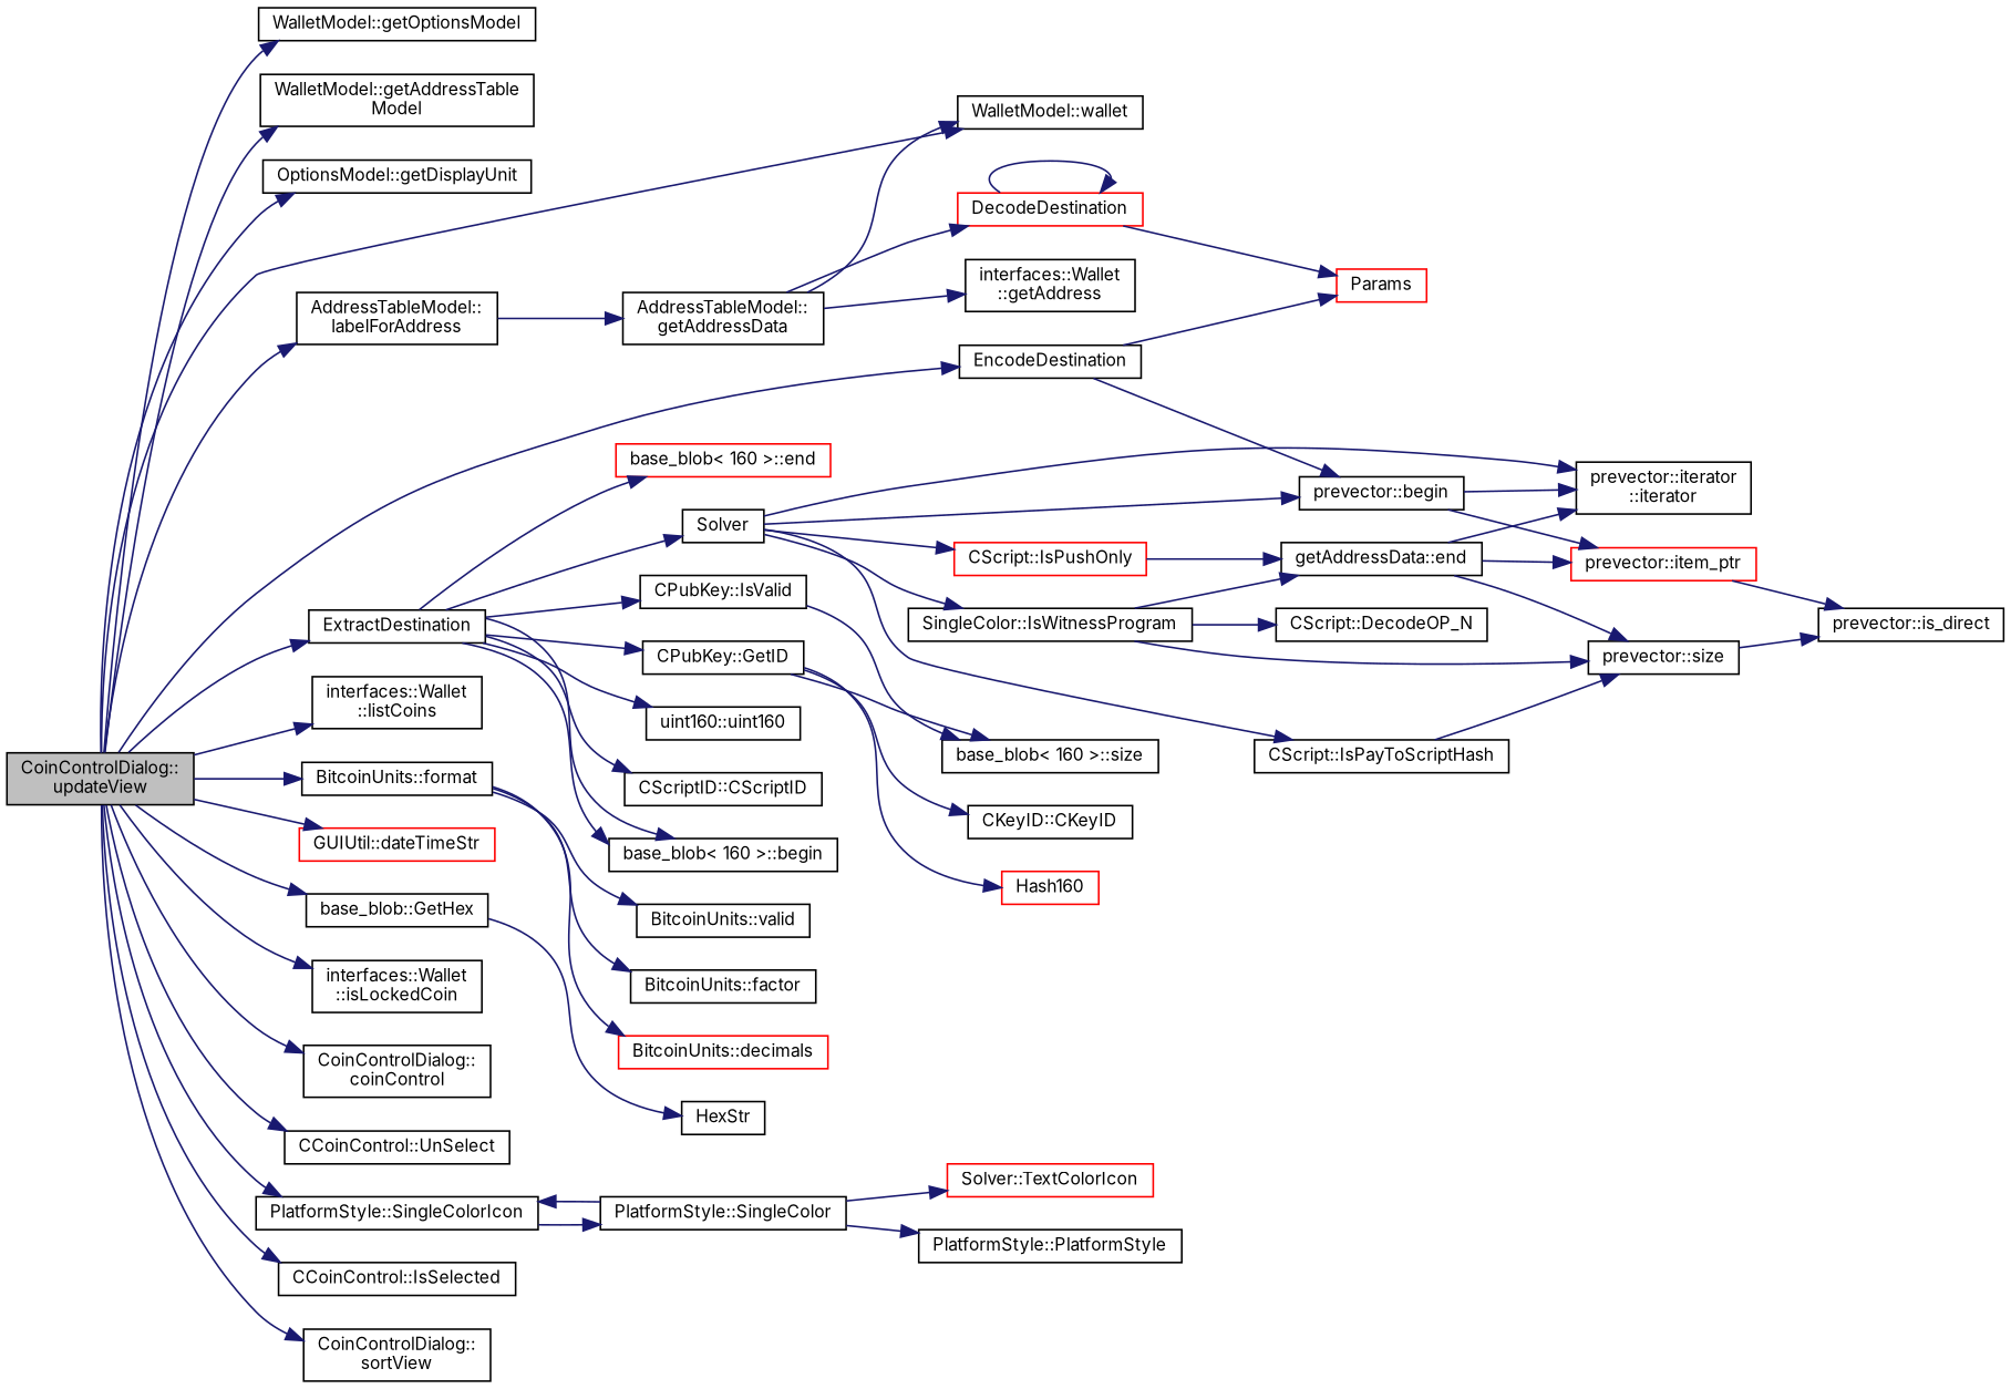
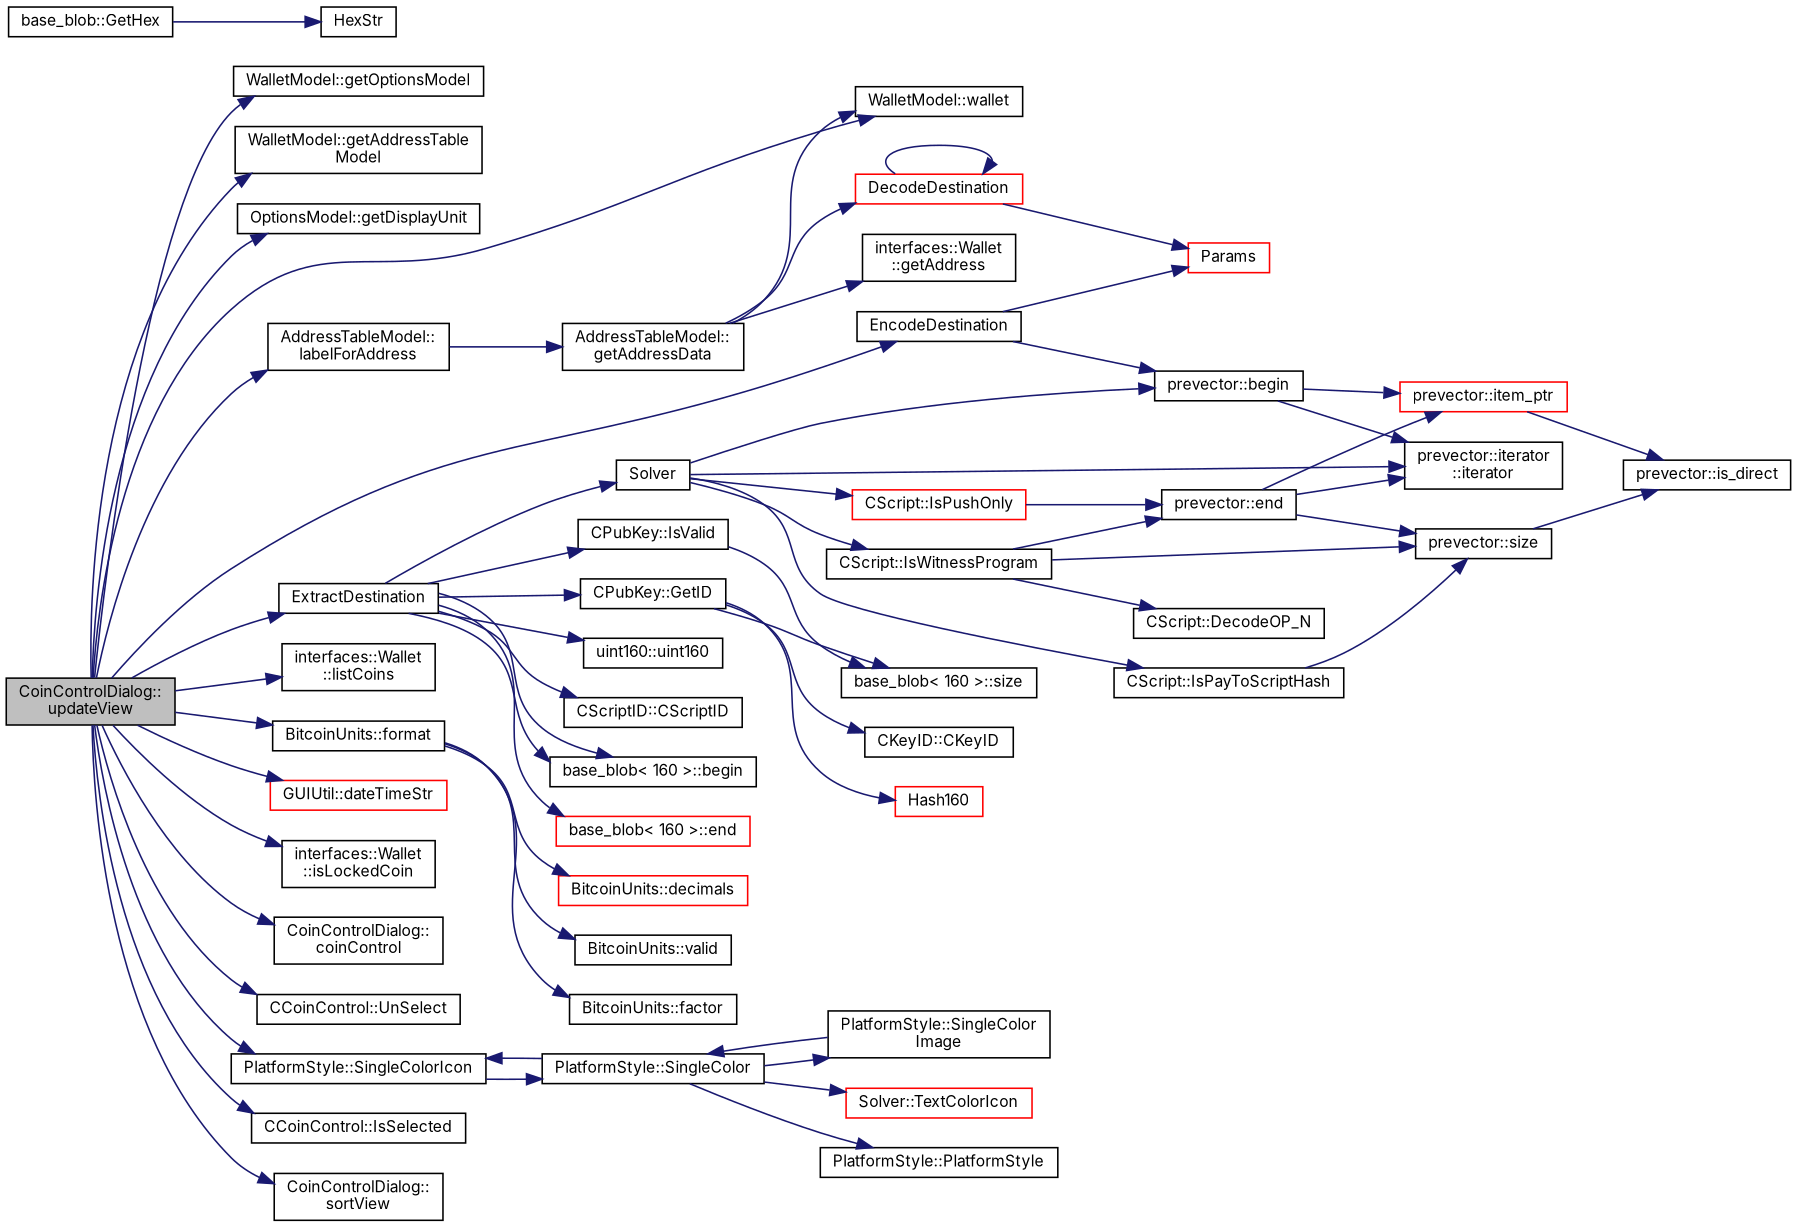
  digraph {
    fontname=Inter
    rankdir=LR
    node [color=black fillcolor=white fontname=Inter fontsize=10 shape=record style=filled]
    edge [color=midnightblue fontname=Inter fontsize=10 labelfontname=Helvetica labelfontsize=10 style=solid]
    n1 [fillcolor=grey75 fontcolor=black height=0.2 label="CoinControlDialog::\lupdateView" width=0.4]
    n2 [height=0.2 label="WalletModel::getOptionsModel" width=0.4]
    n3 [height=0.2 label="WalletModel::getAddressTable\lModel" width=0.4]
    n4 [height=0.2 label="OptionsModel::getDisplayUnit" width=0.4]
    n5 [height=0.2 label="WalletModel::wallet" width=0.4]
    n6 [height=0.2 label="interfaces::Wallet\l::listCoins" width=0.4]
    n7 [height=0.2 label=EncodeDestination width=0.4]
    n8 [height=0.2 label="AddressTableModel::\llabelForAddress" width=0.4]
    n9 [height=0.2 label=ExtractDestination width=0.4]
    n10 [height=0.2 label="BitcoinUnits::format" width=0.4]
    n11 [color=red height=0.2 label="GUIUtil::dateTimeStr" width=0.4]
    n12 [height=0.2 label="base_blob::GetHex" width=0.4]
    n13 [height=0.2 label="interfaces::Wallet\l::isLockedCoin" width=0.4]
    n14 [height=0.2 label="CoinControlDialog::\lcoinControl" width=0.4]
    n15 [height=0.2 label="CCoinControl::UnSelect" width=0.4]
    n16 [height=0.2 label="PlatformStyle::SingleColorIcon" width=0.4]
    n17 [height=0.2 label="CCoinControl::IsSelected" width=0.4]
    n18 [height=0.2 label="CoinControlDialog::\lsortView" width=0.4]
    n19 [color=red height=0.2 label=Params width=0.4]
    n20 [height=0.2 label="prevector::begin" width=0.4]
    n21 [height=0.2 label="AddressTableModel::\lgetAddressData" width=0.4]
    n22 [height=0.2 label=Solver width=0.4]
    n23 [height=0.2 label="CPubKey::IsValid" width=0.4]
    n24 [height=0.2 label="CPubKey::GetID" width=0.4]
    n25 [height=0.2 label="uint160::uint160" width=0.4]
    n26 [height=0.2 label="CScriptID::CScriptID" width=0.4]
    n27 [height=0.2 label="base_blob\< 160 \>::begin" width=0.4]
    n28 [color=red height=0.2 label="base_blob\< 160 \>::end" width=0.4]
    n29 [height=0.2 label="BitcoinUnits::valid" width=0.4]
    n30 [height=0.2 label="BitcoinUnits::factor" width=0.4]
    n31 [color=red height=0.2 label="BitcoinUnits::decimals" width=0.4]
    n32 [height=0.2 label=HexStr width=0.4]
    n33 [height=0.2 label="PlatformStyle::SingleColor" width=0.4]
    n34 [color=red height=0.2 label=DecodeDestination width=0.4]
    n35 [height=0.2 label="interfaces::Wallet\l::getAddress" width=0.4]
    n36 [height=0.2 label="CScript::IsPayToScriptHash" width=0.4]
-   n37 [height=0.2 label="SingleColor::IsWitnessProgram" width=0.4]
+   n37 [height=0.2 label="CScript::IsWitnessProgram" width=0.4]
    n38 [color=red height=0.2 label="CScript::IsPushOnly" width=0.4]
    n39 [height=0.2 label="prevector::iterator\l::iterator" width=0.4]
    n40 [height=0.2 label="base_blob\< 160 \>::size" width=0.4]
    n41 [height=0.2 label="CKeyID::CKeyID" width=0.4]
    n42 [color=red height=0.2 label=Hash160 width=0.4]
    n43 [height=0.2 label="prevector::size" width=0.4]
    n44 [height=0.2 label="prevector::is_direct" width=0.4]
    n45 [color=red height=0.2 label="prevector::item_ptr" width=0.4]
    n46 [height=0.2 label="CScript::DecodeOP_N" width=0.4]
-   n47 [height=0.2 label="getAddressData::end" width=0.4]
+   n47 [height=0.2 label="prevector::end" width=0.4]
+   n48 [height=0.2 label="PlatformStyle::SingleColor\lImage" width=0.4]
    n49 [color=red height=0.2 label="Solver::TextColorIcon" width=0.4]
    n50 [height=0.2 label="PlatformStyle::PlatformStyle" width=0.4]
    n1 -> n2
    n1 -> n3
    n1 -> n4
    n1 -> n5
    n1 -> n6
    n1 -> n7
    n1 -> n8
    n1 -> n9
    n1 -> n10
    n1 -> n11
-   n1 -> n12
    n1 -> n13
    n1 -> n14
    n1 -> n15
    n1 -> n16
    n1 -> n17
    n1 -> n18
    n7 -> n19
    n7 -> n20
    n8 -> n21
    n9 -> n22
    n9 -> n23
    n9 -> n24
    n9 -> n25
    n9 -> n26
    n9 -> n27
    n9 -> n27
    n9 -> n28
    n10 -> n29
    n10 -> n30
    n10 -> n31
    n12 -> n32
    n16 -> n33
    n20 -> n39
    n20 -> n45
    n21 -> n5
    n21 -> n34
    n21 -> n35
    n22 -> n20
    n22 -> n36
    n22 -> n37
    n22 -> n38
    n22 -> n39
    n23 -> n40
    n24 -> n40
    n24 -> n41
    n24 -> n42
    n33 -> n16
+   n33 -> n48
    n33 -> n49
    n33 -> n50
    n34 -> n19
    n34 -> n34
    n36 -> n43
    n37 -> n43
    n37 -> n46
    n37 -> n47
    n38 -> n47
    n43 -> n44
    n45 -> n44
    n47 -> n39
    n47 -> n43
    n47 -> n45
+   n48 -> n33
  }
